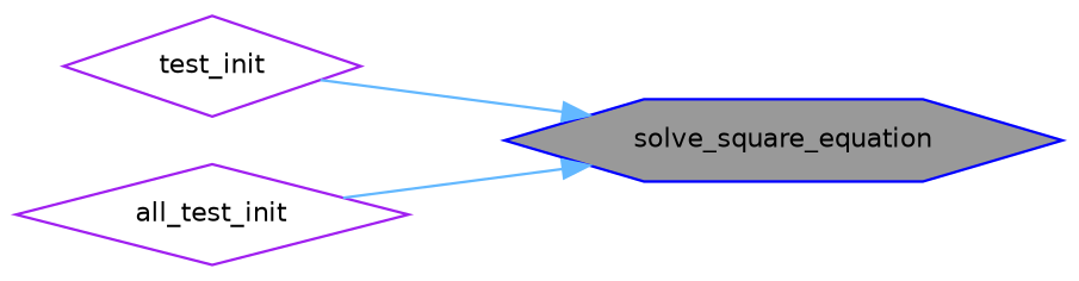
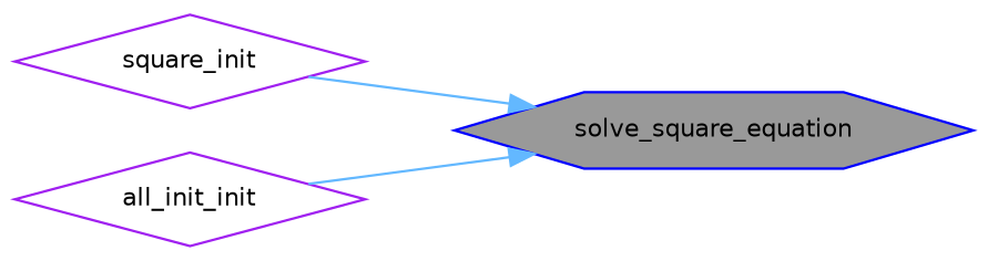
  digraph {
    rankdir=RL
    node [color=purple fillcolor=white fontname=Helvetica fontsize=10 shape=diamond style=filled]
    edge [color=steelblue1 dir=back fontname=Helvetica fontsize=10 labelfontname=Helvetica labelfontsize=10 style=solid]
    n1 [color=blue fillcolor=grey60 fontcolor=black height=0.2 label=solve_square_equation shape=hexagon width=0.4]
-   n2 [height=0.2 label=test_init width=0.4]
-   n3 [height=0.2 label=all_test_init width=0.4]
+   n2 [height=0.2 label=square_init width=0.4]
+   n3 [height=0.2 label=all_init_init width=0.4]
    n1 -> n2
    n1 -> n3
  }
